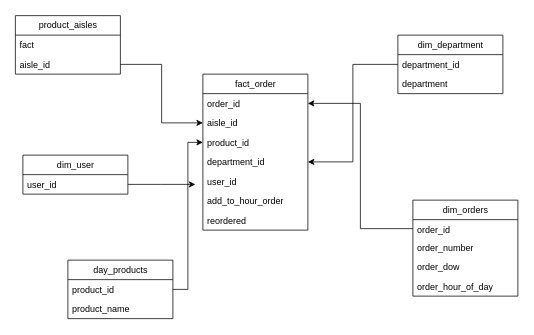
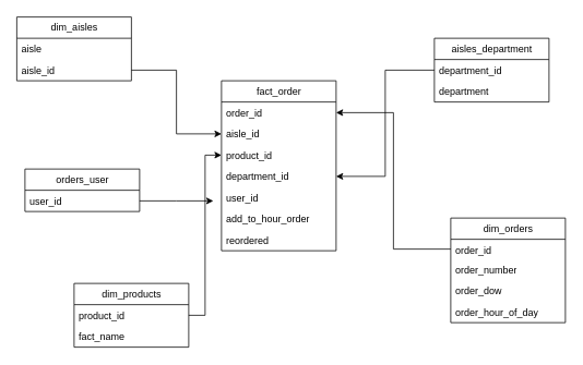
  <mxCell id="0" />
  <mxCell id="1" parent="0" />
- <mxCell id="2" value="dim_user" style="swimlane;fontStyle=0;childLayout=stackLayout;horizontal=1;startSize=26;fillColor=none;horizontalStack=0;resizeParent=1;resizeParentMax=0;resizeLast=0;collapsible=1;marginBottom=0;html=1;" vertex="1" parent="1"><mxGeometry x="30" y="206" width="140" height="52" as="geometry" /></mxCell>
+ <mxCell id="2" value="orders_user" style="swimlane;fontStyle=0;childLayout=stackLayout;horizontal=1;startSize=26;fillColor=none;horizontalStack=0;resizeParent=1;resizeParentMax=0;resizeLast=0;collapsible=1;marginBottom=0;html=1;" vertex="1" parent="1"><mxGeometry x="30" y="206" width="140" height="52" as="geometry" /></mxCell>
  <mxCell id="3" style="edgeStyle=orthogonalEdgeStyle;rounded=0;orthogonalLoop=1;jettySize=auto;html=1;" edge="1" parent="2" source="4"><mxGeometry relative="1" as="geometry"><mxPoint x="230" y="39" as="targetPoint" /></mxGeometry></mxCell>
  <mxCell id="4" value="user_id" style="text;strokeColor=none;fillColor=none;align=left;verticalAlign=top;spacingLeft=4;spacingRight=4;overflow=hidden;rotatable=0;points=[[0,0.5],[1,0.5]];portConstraint=eastwest;whiteSpace=wrap;html=1;" vertex="1" parent="2"><mxGeometry y="26" width="140" height="26" as="geometry" /></mxCell>
- <mxCell id="5" value="day_products" style="swimlane;fontStyle=0;childLayout=stackLayout;horizontal=1;startSize=26;fillColor=none;horizontalStack=0;resizeParent=1;resizeParentMax=0;resizeLast=0;collapsible=1;marginBottom=0;html=1;" vertex="1" parent="1"><mxGeometry x="90" y="346" width="140" height="78" as="geometry" /></mxCell>
+ <mxCell id="5" value="dim_products" style="swimlane;fontStyle=0;childLayout=stackLayout;horizontal=1;startSize=26;fillColor=none;horizontalStack=0;resizeParent=1;resizeParentMax=0;resizeLast=0;collapsible=1;marginBottom=0;html=1;" vertex="1" parent="1"><mxGeometry x="90" y="346" width="140" height="78" as="geometry" /></mxCell>
  <mxCell id="6" value="product_id" style="text;strokeColor=none;fillColor=none;align=left;verticalAlign=top;spacingLeft=4;spacingRight=4;overflow=hidden;rotatable=0;points=[[0,0.5],[1,0.5]];portConstraint=eastwest;whiteSpace=wrap;html=1;" vertex="1" parent="5"><mxGeometry y="26" width="140" height="26" as="geometry" /></mxCell>
- <mxCell id="7" value="product_name" style="text;strokeColor=none;fillColor=none;align=left;verticalAlign=top;spacingLeft=4;spacingRight=4;overflow=hidden;rotatable=0;points=[[0,0.5],[1,0.5]];portConstraint=eastwest;whiteSpace=wrap;html=1;" vertex="1" parent="5"><mxGeometry y="52" width="140" height="26" as="geometry" /></mxCell>
- <mxCell id="8" value="product_aisles" style="swimlane;fontStyle=0;childLayout=stackLayout;horizontal=1;startSize=26;fillColor=none;horizontalStack=0;resizeParent=1;resizeParentMax=0;resizeLast=0;collapsible=1;marginBottom=0;html=1;" vertex="1" parent="1"><mxGeometry x="20" y="20" width="140" height="78" as="geometry" /></mxCell>
- <mxCell id="9" value="fact" style="text;strokeColor=none;fillColor=none;align=left;verticalAlign=top;spacingLeft=4;spacingRight=4;overflow=hidden;rotatable=0;points=[[0,0.5],[1,0.5]];portConstraint=eastwest;whiteSpace=wrap;html=1;" vertex="1" parent="8"><mxGeometry y="26" width="140" height="26" as="geometry" /></mxCell>
+ <mxCell id="7" value="fact_name" style="text;strokeColor=none;fillColor=none;align=left;verticalAlign=top;spacingLeft=4;spacingRight=4;overflow=hidden;rotatable=0;points=[[0,0.5],[1,0.5]];portConstraint=eastwest;whiteSpace=wrap;html=1;" vertex="1" parent="5"><mxGeometry y="52" width="140" height="26" as="geometry" /></mxCell>
+ <mxCell id="8" value="dim_aisles" style="swimlane;fontStyle=0;childLayout=stackLayout;horizontal=1;startSize=26;fillColor=none;horizontalStack=0;resizeParent=1;resizeParentMax=0;resizeLast=0;collapsible=1;marginBottom=0;html=1;" vertex="1" parent="1"><mxGeometry x="20" y="20" width="140" height="78" as="geometry" /></mxCell>
+ <mxCell id="9" value="aisle" style="text;strokeColor=none;fillColor=none;align=left;verticalAlign=top;spacingLeft=4;spacingRight=4;overflow=hidden;rotatable=0;points=[[0,0.5],[1,0.5]];portConstraint=eastwest;whiteSpace=wrap;html=1;" vertex="1" parent="8"><mxGeometry y="26" width="140" height="26" as="geometry" /></mxCell>
  <mxCell id="10" value="aisle_id" style="text;strokeColor=none;fillColor=none;align=left;verticalAlign=top;spacingLeft=4;spacingRight=4;overflow=hidden;rotatable=0;points=[[0,0.5],[1,0.5]];portConstraint=eastwest;whiteSpace=wrap;html=1;" vertex="1" parent="8"><mxGeometry y="52" width="140" height="26" as="geometry" /></mxCell>
  <mxCell id="11" value="dim_orders" style="swimlane;fontStyle=0;childLayout=stackLayout;horizontal=1;startSize=26;fillColor=none;horizontalStack=0;resizeParent=1;resizeParentMax=0;resizeLast=0;collapsible=1;marginBottom=0;html=1;" vertex="1" parent="1"><mxGeometry x="550" y="266" width="140" height="128" as="geometry" /></mxCell>
  <mxCell id="12" value="order_id" style="text;strokeColor=none;fillColor=none;align=left;verticalAlign=top;spacingLeft=4;spacingRight=4;overflow=hidden;rotatable=0;points=[[0,0.5],[1,0.5]];portConstraint=eastwest;whiteSpace=wrap;html=1;" vertex="1" parent="11"><mxGeometry y="26" width="140" height="24" as="geometry" /></mxCell>
  <mxCell id="13" value="order_number" style="text;strokeColor=none;fillColor=none;align=left;verticalAlign=top;spacingLeft=4;spacingRight=4;overflow=hidden;rotatable=0;points=[[0,0.5],[1,0.5]];portConstraint=eastwest;whiteSpace=wrap;html=1;" vertex="1" parent="11"><mxGeometry y="50" width="140" height="26" as="geometry" /></mxCell>
  <mxCell id="14" value="order_dow" style="text;strokeColor=none;fillColor=none;align=left;verticalAlign=top;spacingLeft=4;spacingRight=4;overflow=hidden;rotatable=0;points=[[0,0.5],[1,0.5]];portConstraint=eastwest;whiteSpace=wrap;html=1;" vertex="1" parent="11"><mxGeometry y="76" width="140" height="26" as="geometry" /></mxCell>
  <mxCell id="15" value="order_hour_of_day" style="text;strokeColor=none;fillColor=none;align=left;verticalAlign=top;spacingLeft=4;spacingRight=4;overflow=hidden;rotatable=0;points=[[0,0.5],[1,0.5]];portConstraint=eastwest;whiteSpace=wrap;html=1;" vertex="1" parent="11"><mxGeometry y="102" width="140" height="26" as="geometry" /></mxCell>
- <mxCell id="16" value="dim_department" style="swimlane;fontStyle=0;childLayout=stackLayout;horizontal=1;startSize=26;fillColor=none;horizontalStack=0;resizeParent=1;resizeParentMax=0;resizeLast=0;collapsible=1;marginBottom=0;html=1;" vertex="1" parent="1"><mxGeometry x="530" y="46" width="140" height="78" as="geometry" /></mxCell>
+ <mxCell id="16" value="aisles_department" style="swimlane;fontStyle=0;childLayout=stackLayout;horizontal=1;startSize=26;fillColor=none;horizontalStack=0;resizeParent=1;resizeParentMax=0;resizeLast=0;collapsible=1;marginBottom=0;html=1;" vertex="1" parent="1"><mxGeometry x="530" y="46" width="140" height="78" as="geometry" /></mxCell>
  <mxCell id="17" value="department_id" style="text;strokeColor=none;fillColor=none;align=left;verticalAlign=top;spacingLeft=4;spacingRight=4;overflow=hidden;rotatable=0;points=[[0,0.5],[1,0.5]];portConstraint=eastwest;whiteSpace=wrap;html=1;" vertex="1" parent="16"><mxGeometry y="26" width="140" height="26" as="geometry" /></mxCell>
  <mxCell id="18" value="department" style="text;strokeColor=none;fillColor=none;align=left;verticalAlign=top;spacingLeft=4;spacingRight=4;overflow=hidden;rotatable=0;points=[[0,0.5],[1,0.5]];portConstraint=eastwest;whiteSpace=wrap;html=1;" vertex="1" parent="16"><mxGeometry y="52" width="140" height="26" as="geometry" /></mxCell>
  <mxCell id="19" value="fact_order" style="swimlane;fontStyle=0;childLayout=stackLayout;horizontal=1;startSize=26;fillColor=none;horizontalStack=0;resizeParent=1;resizeParentMax=0;resizeLast=0;collapsible=1;marginBottom=0;html=1;" vertex="1" parent="1"><mxGeometry x="270" y="98" width="140" height="208" as="geometry" /></mxCell>
  <mxCell id="20" value="order_id" style="text;strokeColor=none;fillColor=none;align=left;verticalAlign=top;spacingLeft=4;spacingRight=4;overflow=hidden;rotatable=0;points=[[0,0.5],[1,0.5]];portConstraint=eastwest;whiteSpace=wrap;html=1;" vertex="1" parent="19"><mxGeometry y="26" width="140" height="26" as="geometry" /></mxCell>
  <mxCell id="21" value="aisle_id" style="text;strokeColor=none;fillColor=none;align=left;verticalAlign=top;spacingLeft=4;spacingRight=4;overflow=hidden;rotatable=0;points=[[0,0.5],[1,0.5]];portConstraint=eastwest;whiteSpace=wrap;html=1;" vertex="1" parent="19"><mxGeometry y="52" width="140" height="26" as="geometry" /></mxCell>
  <mxCell id="22" value="product_id" style="text;strokeColor=none;fillColor=none;align=left;verticalAlign=top;spacingLeft=4;spacingRight=4;overflow=hidden;rotatable=0;points=[[0,0.5],[1,0.5]];portConstraint=eastwest;whiteSpace=wrap;html=1;" vertex="1" parent="19"><mxGeometry y="78" width="140" height="26" as="geometry" /></mxCell>
  <mxCell id="23" value="department_id" style="text;strokeColor=none;fillColor=none;align=left;verticalAlign=top;spacingLeft=4;spacingRight=4;overflow=hidden;rotatable=0;points=[[0,0.5],[1,0.5]];portConstraint=eastwest;whiteSpace=wrap;html=1;" vertex="1" parent="19"><mxGeometry y="104" width="140" height="26" as="geometry" /></mxCell>
  <mxCell id="24" value="user_id" style="text;strokeColor=none;fillColor=none;align=left;verticalAlign=top;spacingLeft=4;spacingRight=4;overflow=hidden;rotatable=0;points=[[0,0.5],[1,0.5]];portConstraint=eastwest;whiteSpace=wrap;html=1;" vertex="1" parent="19"><mxGeometry y="130" width="140" height="26" as="geometry" /></mxCell>
  <mxCell id="25" value="add_to_hour_order" style="text;strokeColor=none;fillColor=none;align=left;verticalAlign=top;spacingLeft=4;spacingRight=4;overflow=hidden;rotatable=0;points=[[0,0.5],[1,0.5]];portConstraint=eastwest;whiteSpace=wrap;html=1;" vertex="1" parent="19"><mxGeometry y="156" width="140" height="26" as="geometry" /></mxCell>
  <mxCell id="26" value="reordered" style="text;strokeColor=none;fillColor=none;align=left;verticalAlign=top;spacingLeft=4;spacingRight=4;overflow=hidden;rotatable=0;points=[[0,0.5],[1,0.5]];portConstraint=eastwest;whiteSpace=wrap;html=1;" vertex="1" parent="19"><mxGeometry y="182" width="140" height="26" as="geometry" /></mxCell>
  <mxCell id="27" style="edgeStyle=orthogonalEdgeStyle;rounded=0;orthogonalLoop=1;jettySize=auto;html=1;entryX=1;entryY=0.5;entryDx=0;entryDy=0;" edge="1" parent="1" source="17" target="23"><mxGeometry relative="1" as="geometry" /></mxCell>
  <mxCell id="28" style="edgeStyle=orthogonalEdgeStyle;rounded=0;orthogonalLoop=1;jettySize=auto;html=1;entryX=1;entryY=0.5;entryDx=0;entryDy=0;" edge="1" parent="1" source="12" target="20"><mxGeometry relative="1" as="geometry" /></mxCell>
  <mxCell id="29" style="edgeStyle=orthogonalEdgeStyle;rounded=0;orthogonalLoop=1;jettySize=auto;html=1;entryX=0;entryY=0.5;entryDx=0;entryDy=0;" edge="1" parent="1" source="10" target="21"><mxGeometry relative="1" as="geometry" /></mxCell>
  <mxCell id="30" style="edgeStyle=orthogonalEdgeStyle;rounded=0;orthogonalLoop=1;jettySize=auto;html=1;entryX=0;entryY=0.5;entryDx=0;entryDy=0;" edge="1" parent="1" source="6" target="22"><mxGeometry relative="1" as="geometry" /></mxCell>
